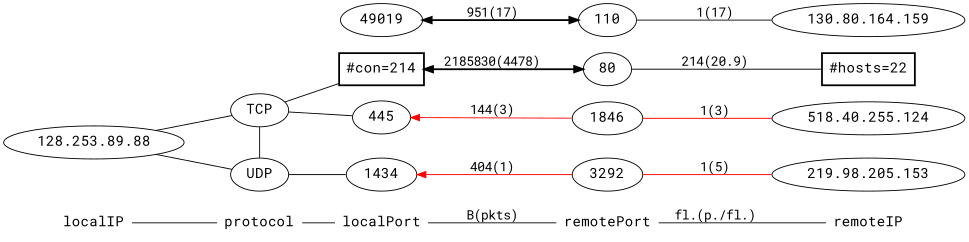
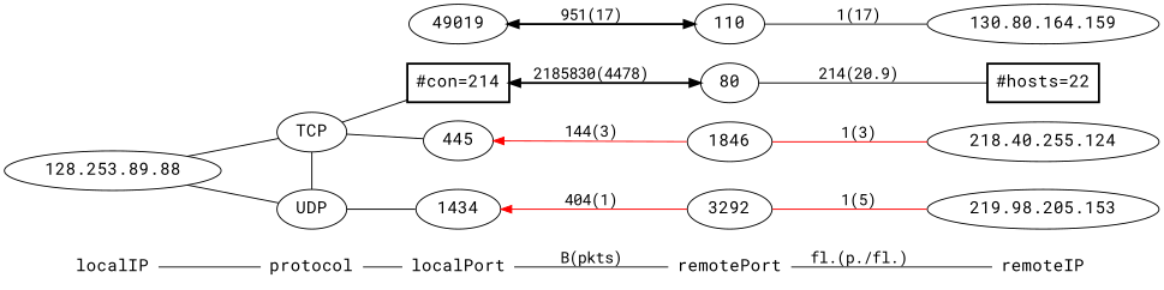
  graph {
    fontname="Roboto Mono"
    rankdir=LR
    node [fontname="Roboto Mono" fontsize=16 shape=ellipse]
    edge [fontname="Roboto Mono"]
    localIP [shape=plaintext]
    n2 [label="128.253.89.88"]
    protocol [shape=plaintext]
    n4 [label=UDP]
    n5 [label=TCP]
    localPort [shape=plaintext]
    n7 [label=49019]
    n8 [label=1434]
    n9 [label=445]
    n10 [label="#con=214" shape=box style=bold]
    remotePort [shape=plaintext]
    n12 [label=1846]
    n13 [label=3292]
    n14 [label=110]
    n15 [label=80]
    remoteIP [shape=plaintext]
-   n17 [label="518.40.255.124"]
+   n17 [label="218.40.255.124"]
    n18 [label="130.80.164.159"]
    n19 [label="219.98.205.153"]
    n20 [label="#hosts=22" shape=box style=bold]
    subgraph sub_1 {
      rank=same
      localIP
      n2
    }
    subgraph sub_2 {
      rank=same
      protocol
      n4
      n5
    }
    subgraph sub_3 {
      rank=same
      localPort
      n7
      n8
      n9
      n10
    }
    subgraph sub_4 {
      rank=same
      remotePort
      n12
      n13
      n14
      n15
    }
    subgraph sub_5 {
      rank=same
      remoteIP
      n17
      n18
      n19
      n20
    }
    localIP -- protocol
    n2 -- n4
    n2 -- n5
    protocol -- localPort
    n4 -- n8
    n5 -- n4
    n5 -- n9
    n5 -- n10
    localPort -- remotePort [label="B(pkts)"]
    n7 -- n14 [dir=both label="951(17)" style=bold]
    n8 -- n13 [color=red dir=back label="404(1)"]
    n9 -- n12 [color=red dir=back label="144(3)"]
    n10 -- n15 [dir=both label="2185830(4478)" style=bold]
    remotePort -- remoteIP [label="fl.(p./fl.)"]
    n12 -- n17 [color=red label="1(3)"]
    n13 -- n19 [color=red label="1(5)"]
    n14 -- n18 [label="1(17)"]
    n15 -- n20 [label="214(20.9)"]
  }
